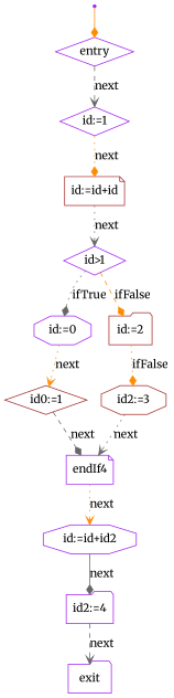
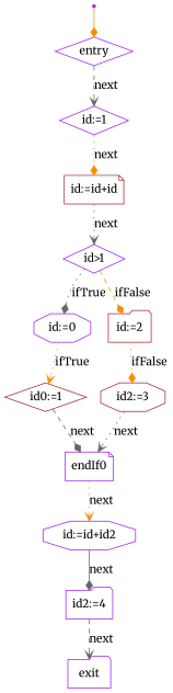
  digraph {
    fontname=Merriweather
    node [color=purple fontname=Merriweather shape=diamond]
    edge [arrowhead=diamond color=gray40 fontname=Merriweather style=dotted]
    inic [shape=point]
    n2 [label=entry]
    n3 [label="id:=1"]
    n4 [color=brown label="id:=id+id" shape=note]
    n5 [label="id>1"]
    n6 [label="id:=0" shape=octagon]
    n7 [color=brown label="id:=2" shape=folder]
    n8 [color=brown label="id0:=1"]
-   n9 [label=endIf4 shape=note]
+   n9 [label=endIf0 shape=note]
    n10 [label="id:=id+id2" shape=octagon]
    n11 [color=brown label="id2:=3" shape=octagon]
    n12 [label="id2:=4" shape=folder]
    n13 [label=exit shape=folder]
    inic -> n2 [color=darkorange style=solid]
    n2 -> n3 [arrowhead=vee label=next style=dashed]
    n3 -> n4 [color=darkorange label=next]
    n4 -> n5 [arrowhead=vee label=next]
    n5 -> n6 [label=ifTrue]
    n5 -> n7 [color=darkorange label=ifFalse style=dashed]
-   n6 -> n8 [arrowhead=vee color=darkorange label=next]
+   n6 -> n8 [arrowhead=vee color=darkorange label=ifTrue]
    n7 -> n11 [color=darkorange label=ifFalse]
    n8 -> n9 [label=next style=dashed]
    n9 -> n10 [arrowhead=vee color=darkorange label=next]
    n10 -> n12 [label=next style=solid]
    n11 -> n9 [arrowhead=vee label=next]
    n12 -> n13 [arrowhead=vee label=next style=dashed]
  }
